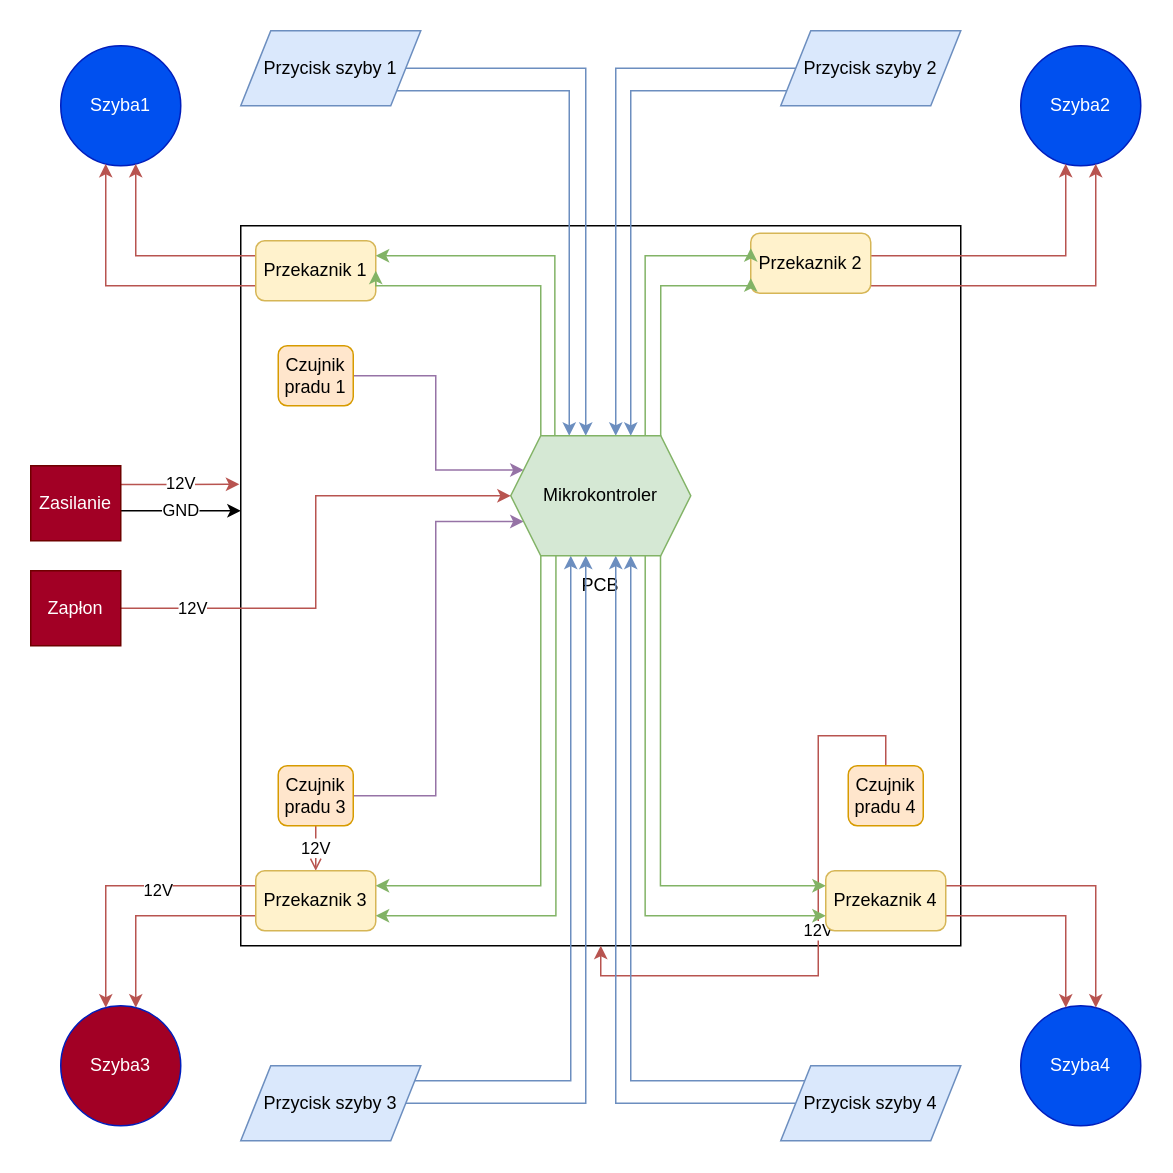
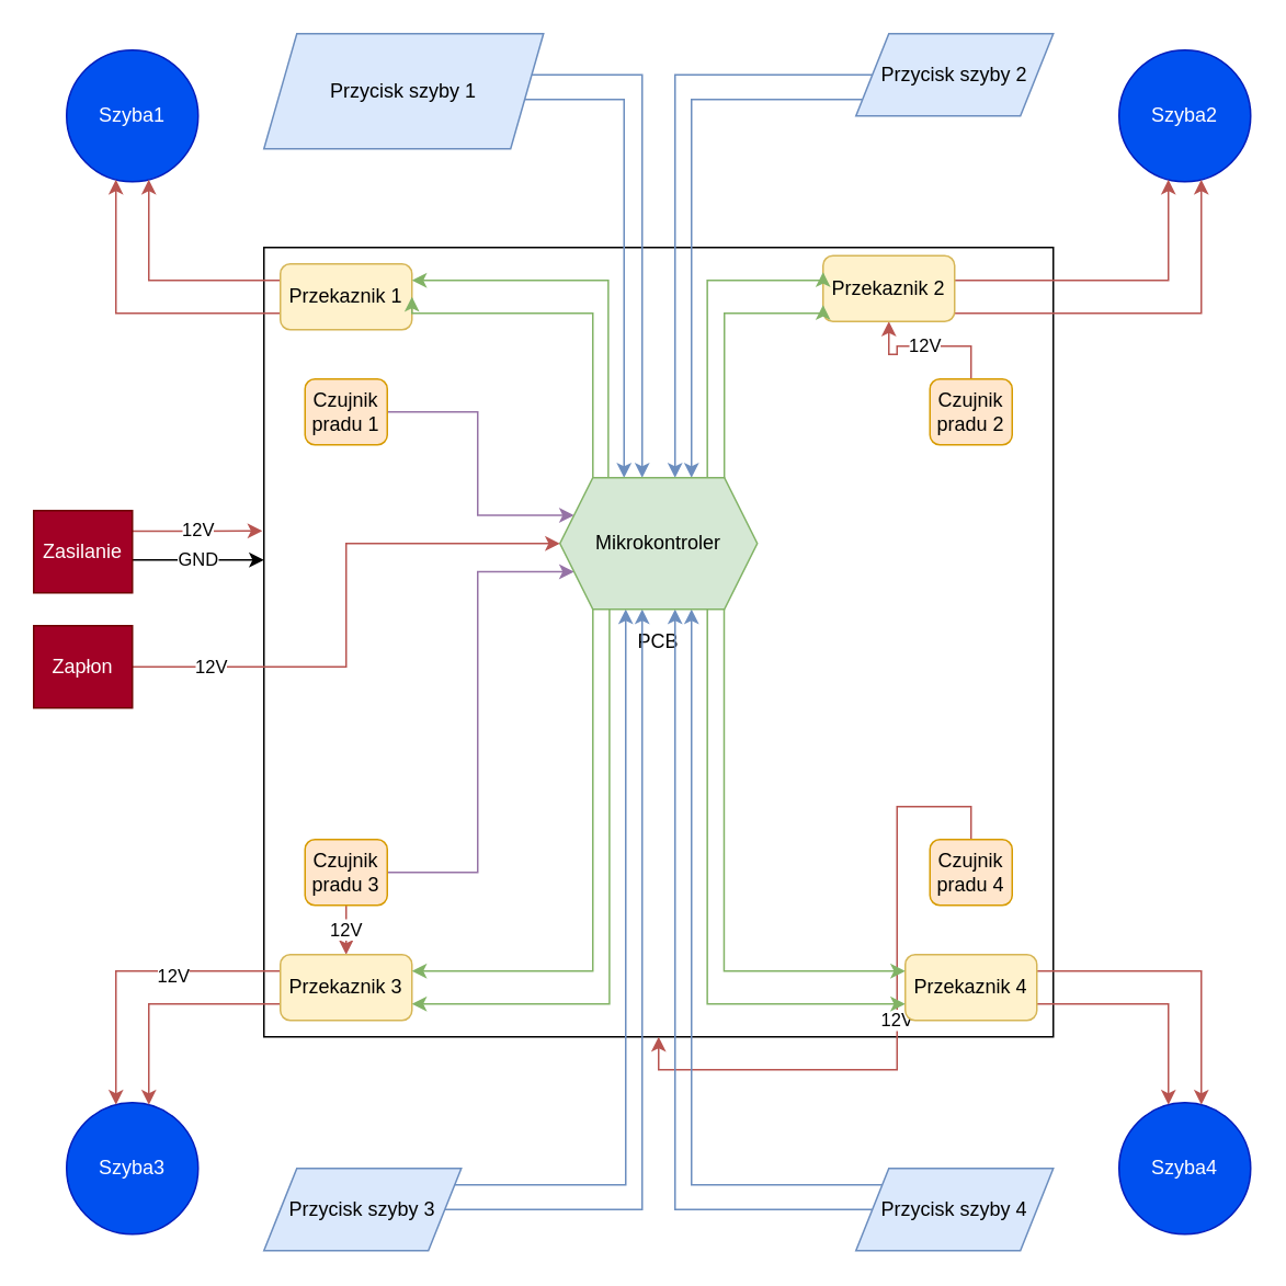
  <mxCell id="0" />
  <mxCell id="1" parent="0" />
  <mxCell id="2" value="Szyba1" style="ellipse;whiteSpace=wrap;html=1;aspect=fixed;fillColor=#0050ef;fontColor=#ffffff;strokeColor=#001DBC;" vertex="1" parent="1"><mxGeometry x="40" y="30" width="80" height="80" as="geometry" /></mxCell>
  <mxCell id="3" value="Szyba2" style="ellipse;whiteSpace=wrap;html=1;aspect=fixed;fillColor=#0050ef;fontColor=#ffffff;strokeColor=#001DBC;" vertex="1" parent="1"><mxGeometry x="680" y="30" width="80" height="80" as="geometry" /></mxCell>
- <mxCell id="4" value="Szyba3" style="ellipse;whiteSpace=wrap;html=1;aspect=fixed;fillColor=#a20025;fontColor=#ffffff;strokeColor=#001DBC;" vertex="1" parent="1"><mxGeometry x="40" y="670" width="80" height="80" as="geometry" /></mxCell>
+ <mxCell id="4" value="Szyba3" style="ellipse;whiteSpace=wrap;html=1;aspect=fixed;fillColor=#0050ef;fontColor=#ffffff;strokeColor=#001DBC;" vertex="1" parent="1"><mxGeometry x="40" y="670" width="80" height="80" as="geometry" /></mxCell>
  <mxCell id="5" value="Szyba4" style="ellipse;whiteSpace=wrap;html=1;aspect=fixed;fillColor=#0050ef;fontColor=#ffffff;strokeColor=#001DBC;" vertex="1" parent="1"><mxGeometry x="680" y="670" width="80" height="80" as="geometry" /></mxCell>
  <mxCell id="6" value="PCB" style="whiteSpace=wrap;html=1;aspect=fixed;" vertex="1" parent="1"><mxGeometry x="160" y="150" width="480" height="480" as="geometry" /></mxCell>
  <mxCell id="7" style="edgeStyle=orthogonalEdgeStyle;rounded=0;orthogonalLoop=1;jettySize=auto;html=1;entryX=0;entryY=0.25;entryDx=0;entryDy=0;fillColor=#e1d5e7;strokeColor=#9673a6;" edge="1" parent="1" source="8" target="52"><mxGeometry relative="1" as="geometry"><Array as="points"><mxPoint x="290" y="250" /><mxPoint x="290" y="313" /></Array></mxGeometry></mxCell>
  <mxCell id="8" value="Czujnik pradu 1" style="rounded=1;whiteSpace=wrap;html=1;fillColor=#ffe6cc;strokeColor=#d79b00;" vertex="1" parent="1"><mxGeometry x="185" y="230" width="50" height="40" as="geometry" /></mxCell>
- <mxCell id="11" value="12V" style="edgeStyle=orthogonalEdgeStyle;rounded=0;orthogonalLoop=1;jettySize=auto;html=1;fillColor=#f8cecc;strokeColor=#b85450;endArrow=open;" edge="1" parent="1" source="13" target="37"><mxGeometry relative="1" as="geometry"><Array as="points"><mxPoint x="210" y="560" /><mxPoint x="210" y="560" /></Array><mxPoint as="offset" /></mxGeometry></mxCell>
+ <mxCell id="9" value="12V" style="edgeStyle=orthogonalEdgeStyle;rounded=0;orthogonalLoop=1;jettySize=auto;html=1;fillColor=#f8cecc;strokeColor=#b85450;" edge="1" parent="1" source="10" target="33"><mxGeometry relative="1" as="geometry" /></mxCell>
+ <mxCell id="10" value="Czujnik pradu 2&lt;br&gt;" style="rounded=1;whiteSpace=wrap;html=1;fillColor=#ffe6cc;strokeColor=#d79b00;" vertex="1" parent="1"><mxGeometry x="565" y="230" width="50" height="40" as="geometry" /></mxCell>
+ <mxCell id="11" value="12V" style="edgeStyle=orthogonalEdgeStyle;rounded=0;orthogonalLoop=1;jettySize=auto;html=1;fillColor=#f8cecc;strokeColor=#b85450;" edge="1" parent="1" source="13" target="37"><mxGeometry relative="1" as="geometry"><Array as="points"><mxPoint x="210" y="560" /><mxPoint x="210" y="560" /></Array><mxPoint as="offset" /></mxGeometry></mxCell>
  <mxCell id="12" style="edgeStyle=orthogonalEdgeStyle;rounded=0;orthogonalLoop=1;jettySize=auto;html=1;entryX=0;entryY=0.75;entryDx=0;entryDy=0;fillColor=#e1d5e7;strokeColor=#9673a6;" edge="1" parent="1" source="13" target="52"><mxGeometry relative="1" as="geometry"><Array as="points"><mxPoint x="290" y="530" /><mxPoint x="290" y="347" /></Array></mxGeometry></mxCell>
  <mxCell id="13" value="Czujnik pradu 3" style="rounded=1;whiteSpace=wrap;html=1;fillColor=#ffe6cc;strokeColor=#d79b00;" vertex="1" parent="1"><mxGeometry x="185" y="510" width="50" height="40" as="geometry" /></mxCell>
  <mxCell id="14" value="12V" style="edgeStyle=orthogonalEdgeStyle;rounded=0;orthogonalLoop=1;jettySize=auto;html=1;fillColor=#f8cecc;strokeColor=#b85450;" edge="1" parent="1" source="15" target="6"><mxGeometry relative="1" as="geometry" /></mxCell>
  <mxCell id="15" value="Czujnik pradu 4" style="rounded=1;whiteSpace=wrap;html=1;fillColor=#ffe6cc;strokeColor=#d79b00;" vertex="1" parent="1"><mxGeometry x="565" y="510" width="50" height="40" as="geometry" /></mxCell>
  <mxCell id="16" style="edgeStyle=orthogonalEdgeStyle;rounded=0;orthogonalLoop=1;jettySize=auto;html=1;fillColor=#dae8fc;strokeColor=#6c8ebf;" edge="1" parent="1" source="18"><mxGeometry relative="1" as="geometry"><mxPoint x="379" y="290" as="targetPoint" /><Array as="points"><mxPoint x="379" y="60" /></Array></mxGeometry></mxCell>
  <mxCell id="17" style="edgeStyle=orthogonalEdgeStyle;rounded=0;orthogonalLoop=1;jettySize=auto;html=1;fillColor=#dae8fc;strokeColor=#6c8ebf;" edge="1" parent="1" source="18" target="52"><mxGeometry relative="1" as="geometry"><Array as="points"><mxPoint x="390" y="45" /></Array></mxGeometry></mxCell>
- <mxCell id="18" value="Przycisk szyby 1" style="shape=parallelogram;perimeter=parallelogramPerimeter;whiteSpace=wrap;html=1;fixedSize=1;fillColor=#dae8fc;strokeColor=#6c8ebf;" vertex="1" parent="1"><mxGeometry x="160" y="20" width="120" height="50" as="geometry" /></mxCell>
+ <mxCell id="18" value="Przycisk szyby 1" style="shape=parallelogram;perimeter=parallelogramPerimeter;whiteSpace=wrap;html=1;fixedSize=1;fillColor=#dae8fc;strokeColor=#6c8ebf;" vertex="1" parent="1"><mxGeometry x="160" y="20" width="170" height="70" as="geometry" /></mxCell>
  <mxCell id="19" style="edgeStyle=orthogonalEdgeStyle;rounded=0;orthogonalLoop=1;jettySize=auto;html=1;fillColor=#dae8fc;strokeColor=#6c8ebf;" edge="1" parent="1" source="21" target="52"><mxGeometry relative="1" as="geometry"><Array as="points"><mxPoint x="410" y="45" /></Array></mxGeometry></mxCell>
  <mxCell id="20" style="edgeStyle=orthogonalEdgeStyle;rounded=0;orthogonalLoop=1;jettySize=auto;html=1;fillColor=#dae8fc;strokeColor=#6c8ebf;" edge="1" parent="1" source="21" target="52"><mxGeometry relative="1" as="geometry"><Array as="points"><mxPoint x="420" y="60" /></Array></mxGeometry></mxCell>
  <mxCell id="21" value="Przycisk szyby 2" style="shape=parallelogram;perimeter=parallelogramPerimeter;whiteSpace=wrap;html=1;fixedSize=1;fillColor=#dae8fc;strokeColor=#6c8ebf;" vertex="1" parent="1"><mxGeometry x="520" y="20" width="120" height="50" as="geometry" /></mxCell>
  <mxCell id="22" style="edgeStyle=orthogonalEdgeStyle;rounded=0;orthogonalLoop=1;jettySize=auto;html=1;fillColor=#dae8fc;strokeColor=#6c8ebf;" edge="1" parent="1" source="24" target="52"><mxGeometry relative="1" as="geometry"><Array as="points"><mxPoint x="380" y="720" /></Array></mxGeometry></mxCell>
  <mxCell id="23" style="edgeStyle=orthogonalEdgeStyle;rounded=0;orthogonalLoop=1;jettySize=auto;html=1;fillColor=#dae8fc;strokeColor=#6c8ebf;" edge="1" parent="1" source="24" target="52"><mxGeometry relative="1" as="geometry"><Array as="points"><mxPoint x="390" y="735" /></Array></mxGeometry></mxCell>
  <mxCell id="24" value="Przycisk szyby 3" style="shape=parallelogram;perimeter=parallelogramPerimeter;whiteSpace=wrap;html=1;fixedSize=1;fillColor=#dae8fc;strokeColor=#6c8ebf;" vertex="1" parent="1"><mxGeometry x="160" y="710" width="120" height="50" as="geometry" /></mxCell>
  <mxCell id="25" style="edgeStyle=orthogonalEdgeStyle;rounded=0;orthogonalLoop=1;jettySize=auto;html=1;fillColor=#dae8fc;strokeColor=#6c8ebf;" edge="1" parent="1" source="27" target="52"><mxGeometry relative="1" as="geometry"><Array as="points"><mxPoint x="420" y="720" /></Array></mxGeometry></mxCell>
  <mxCell id="26" style="edgeStyle=orthogonalEdgeStyle;rounded=0;orthogonalLoop=1;jettySize=auto;html=1;fillColor=#dae8fc;strokeColor=#6c8ebf;" edge="1" parent="1" source="27" target="52"><mxGeometry relative="1" as="geometry"><Array as="points"><mxPoint x="410" y="735" /></Array></mxGeometry></mxCell>
  <mxCell id="27" value="Przycisk szyby 4" style="shape=parallelogram;perimeter=parallelogramPerimeter;whiteSpace=wrap;html=1;fixedSize=1;fillColor=#dae8fc;strokeColor=#6c8ebf;" vertex="1" parent="1"><mxGeometry x="520" y="710" width="120" height="50" as="geometry" /></mxCell>
  <mxCell id="28" style="edgeStyle=orthogonalEdgeStyle;rounded=0;orthogonalLoop=1;jettySize=auto;html=1;fillColor=#f8cecc;strokeColor=#b85450;" edge="1" parent="1" source="30" target="2"><mxGeometry relative="1" as="geometry"><Array as="points"><mxPoint x="70" y="190" /></Array></mxGeometry></mxCell>
  <mxCell id="29" style="edgeStyle=orthogonalEdgeStyle;rounded=0;orthogonalLoop=1;jettySize=auto;html=1;fillColor=#f8cecc;strokeColor=#b85450;" edge="1" parent="1" source="30" target="2"><mxGeometry relative="1" as="geometry"><Array as="points"><mxPoint x="90" y="170" /></Array></mxGeometry></mxCell>
  <mxCell id="30" value="Przekaznik 1" style="rounded=1;whiteSpace=wrap;html=1;fillColor=#fff2cc;strokeColor=#d6b656;" vertex="1" parent="1"><mxGeometry x="170" y="160" width="80" height="40" as="geometry" /></mxCell>
  <mxCell id="31" style="edgeStyle=orthogonalEdgeStyle;rounded=0;orthogonalLoop=1;jettySize=auto;html=1;fillColor=#f8cecc;strokeColor=#b85450;" edge="1" parent="1" source="33" target="3"><mxGeometry relative="1" as="geometry"><Array as="points"><mxPoint x="730" y="190" /></Array></mxGeometry></mxCell>
  <mxCell id="32" style="edgeStyle=orthogonalEdgeStyle;rounded=0;orthogonalLoop=1;jettySize=auto;html=1;fillColor=#f8cecc;strokeColor=#b85450;" edge="1" parent="1" source="33" target="3"><mxGeometry relative="1" as="geometry"><Array as="points"><mxPoint x="710" y="170" /></Array></mxGeometry></mxCell>
  <mxCell id="33" value="Przekaznik 2" style="rounded=1;whiteSpace=wrap;html=1;fillColor=#fff2cc;strokeColor=#d6b656;" vertex="1" parent="1"><mxGeometry x="500" y="155" width="80" height="40" as="geometry" /></mxCell>
  <mxCell id="34" style="edgeStyle=orthogonalEdgeStyle;rounded=0;orthogonalLoop=1;jettySize=auto;html=1;fillColor=#f8cecc;strokeColor=#b85450;" edge="1" parent="1" source="37" target="4"><mxGeometry relative="1" as="geometry"><Array as="points"><mxPoint x="70" y="590" /></Array></mxGeometry></mxCell>
  <mxCell id="35" value="12V" style="edgeLabel;html=1;align=center;verticalAlign=middle;resizable=0;points=[];" vertex="1" connectable="0" parent="34"><mxGeometry x="-0.271" y="2" relative="1" as="geometry"><mxPoint as="offset" /></mxGeometry></mxCell>
  <mxCell id="36" style="edgeStyle=orthogonalEdgeStyle;rounded=0;orthogonalLoop=1;jettySize=auto;html=1;fillColor=#f8cecc;strokeColor=#b85450;" edge="1" parent="1" source="37" target="4"><mxGeometry relative="1" as="geometry"><Array as="points"><mxPoint x="90" y="610" /></Array></mxGeometry></mxCell>
  <mxCell id="37" value="Przekaznik 3" style="rounded=1;whiteSpace=wrap;html=1;fillColor=#fff2cc;strokeColor=#d6b656;" vertex="1" parent="1"><mxGeometry x="170" y="580" width="80" height="40" as="geometry" /></mxCell>
  <mxCell id="38" style="edgeStyle=orthogonalEdgeStyle;rounded=0;orthogonalLoop=1;jettySize=auto;html=1;fillColor=#f8cecc;strokeColor=#b85450;" edge="1" parent="1" source="40" target="5"><mxGeometry relative="1" as="geometry"><Array as="points"><mxPoint x="730" y="590" /></Array></mxGeometry></mxCell>
  <mxCell id="39" style="edgeStyle=orthogonalEdgeStyle;rounded=0;orthogonalLoop=1;jettySize=auto;html=1;fillColor=#f8cecc;strokeColor=#b85450;" edge="1" parent="1" source="40" target="5"><mxGeometry relative="1" as="geometry"><Array as="points"><mxPoint x="710" y="610" /></Array></mxGeometry></mxCell>
  <mxCell id="40" value="Przekaznik 4" style="rounded=1;whiteSpace=wrap;html=1;fillColor=#fff2cc;strokeColor=#d6b656;" vertex="1" parent="1"><mxGeometry x="550" y="580" width="80" height="40" as="geometry" /></mxCell>
  <mxCell id="41" value="12V" style="edgeStyle=orthogonalEdgeStyle;rounded=0;orthogonalLoop=1;jettySize=auto;html=1;entryX=-0.002;entryY=0.359;entryDx=0;entryDy=0;entryPerimeter=0;exitX=1;exitY=0.25;exitDx=0;exitDy=0;fillColor=#f8cecc;strokeColor=#b85450;" edge="1" parent="1" source="43" target="6"><mxGeometry relative="1" as="geometry" /></mxCell>
  <mxCell id="42" value="GND" style="edgeStyle=orthogonalEdgeStyle;rounded=0;orthogonalLoop=1;jettySize=auto;html=1;" edge="1" parent="1" source="43" target="6"><mxGeometry relative="1" as="geometry"><Array as="points"><mxPoint x="110" y="340" /><mxPoint x="110" y="340" /></Array></mxGeometry></mxCell>
  <mxCell id="43" value="Zasilanie" style="rounded=0;whiteSpace=wrap;html=1;fillColor=#a20025;fontColor=#ffffff;strokeColor=#6F0000;" vertex="1" parent="1"><mxGeometry x="20" y="310" width="60" height="50" as="geometry" /></mxCell>
  <mxCell id="44" style="edgeStyle=orthogonalEdgeStyle;rounded=0;orthogonalLoop=1;jettySize=auto;html=1;exitX=0.245;exitY=-0.004;exitDx=0;exitDy=0;exitPerimeter=0;fillColor=#d5e8d4;strokeColor=#82b366;" edge="1" parent="1" source="52"><mxGeometry relative="1" as="geometry"><mxPoint x="250" y="170" as="targetPoint" /><Array as="points"><mxPoint x="369" y="170" /></Array></mxGeometry></mxCell>
  <mxCell id="45" style="edgeStyle=orthogonalEdgeStyle;rounded=0;orthogonalLoop=1;jettySize=auto;html=1;entryX=1;entryY=0.5;entryDx=0;entryDy=0;exitX=0.167;exitY=-0.002;exitDx=0;exitDy=0;exitPerimeter=0;fillColor=#d5e8d4;strokeColor=#82b366;" edge="1" parent="1" source="52" target="30"><mxGeometry relative="1" as="geometry"><Array as="points"><mxPoint x="360" y="190" /></Array></mxGeometry></mxCell>
  <mxCell id="46" style="edgeStyle=orthogonalEdgeStyle;rounded=0;orthogonalLoop=1;jettySize=auto;html=1;entryX=0;entryY=0.25;entryDx=0;entryDy=0;exitX=0.747;exitY=0.008;exitDx=0;exitDy=0;exitPerimeter=0;fillColor=#d5e8d4;strokeColor=#82b366;" edge="1" parent="1" source="52" target="33"><mxGeometry relative="1" as="geometry"><Array as="points"><mxPoint x="430" y="170" /></Array></mxGeometry></mxCell>
  <mxCell id="47" style="edgeStyle=orthogonalEdgeStyle;rounded=0;orthogonalLoop=1;jettySize=auto;html=1;entryX=0;entryY=0.75;entryDx=0;entryDy=0;exitX=0.833;exitY=0.005;exitDx=0;exitDy=0;exitPerimeter=0;fillColor=#d5e8d4;strokeColor=#82b366;" edge="1" parent="1" source="52" target="33"><mxGeometry relative="1" as="geometry"><Array as="points"><mxPoint x="440" y="190" /></Array></mxGeometry></mxCell>
  <mxCell id="48" style="edgeStyle=orthogonalEdgeStyle;rounded=0;orthogonalLoop=1;jettySize=auto;html=1;entryX=1;entryY=0.75;entryDx=0;entryDy=0;exitX=0.251;exitY=0.996;exitDx=0;exitDy=0;exitPerimeter=0;fillColor=#d5e8d4;strokeColor=#82b366;" edge="1" parent="1" source="52" target="37"><mxGeometry relative="1" as="geometry" /></mxCell>
  <mxCell id="49" style="edgeStyle=orthogonalEdgeStyle;rounded=0;orthogonalLoop=1;jettySize=auto;html=1;entryX=1;entryY=0.25;entryDx=0;entryDy=0;exitX=0.167;exitY=1;exitDx=0;exitDy=0;exitPerimeter=0;fillColor=#d5e8d4;strokeColor=#82b366;" edge="1" parent="1" source="52" target="37"><mxGeometry relative="1" as="geometry" /></mxCell>
  <mxCell id="50" style="edgeStyle=orthogonalEdgeStyle;rounded=0;orthogonalLoop=1;jettySize=auto;html=1;entryX=0;entryY=0.75;entryDx=0;entryDy=0;exitX=0.747;exitY=0.996;exitDx=0;exitDy=0;exitPerimeter=0;fillColor=#d5e8d4;strokeColor=#82b366;" edge="1" parent="1" source="52" target="40"><mxGeometry relative="1" as="geometry" /></mxCell>
  <mxCell id="51" style="edgeStyle=orthogonalEdgeStyle;rounded=0;orthogonalLoop=1;jettySize=auto;html=1;entryX=0;entryY=0.25;entryDx=0;entryDy=0;exitX=0.832;exitY=1;exitDx=0;exitDy=0;exitPerimeter=0;fillColor=#d5e8d4;strokeColor=#82b366;" edge="1" parent="1" source="52" target="40"><mxGeometry relative="1" as="geometry" /></mxCell>
  <mxCell id="52" value="Mikrokontroler" style="shape=hexagon;perimeter=hexagonPerimeter2;whiteSpace=wrap;html=1;fixedSize=1;fillColor=#d5e8d4;strokeColor=#82b366;" vertex="1" parent="1"><mxGeometry x="340" y="290" width="120" height="80" as="geometry" /></mxCell>
  <mxCell id="53" style="edgeStyle=orthogonalEdgeStyle;rounded=0;orthogonalLoop=1;jettySize=auto;html=1;entryX=0;entryY=0.5;entryDx=0;entryDy=0;fillColor=#f8cecc;strokeColor=#b85450;" edge="1" parent="1" source="55" target="52"><mxGeometry relative="1" as="geometry"><mxPoint x="150" y="405" as="targetPoint" /></mxGeometry></mxCell>
  <mxCell id="54" value="12V" style="edgeLabel;html=1;align=center;verticalAlign=middle;resizable=0;points=[];" vertex="1" connectable="0" parent="53"><mxGeometry x="-0.719" y="1" relative="1" as="geometry"><mxPoint as="offset" /></mxGeometry></mxCell>
  <mxCell id="55" value="Zapłon" style="rounded=0;whiteSpace=wrap;html=1;fillColor=#a20025;fontColor=#ffffff;strokeColor=#6F0000;" vertex="1" parent="1"><mxGeometry x="20" y="380" width="60" height="50" as="geometry" /></mxCell>
